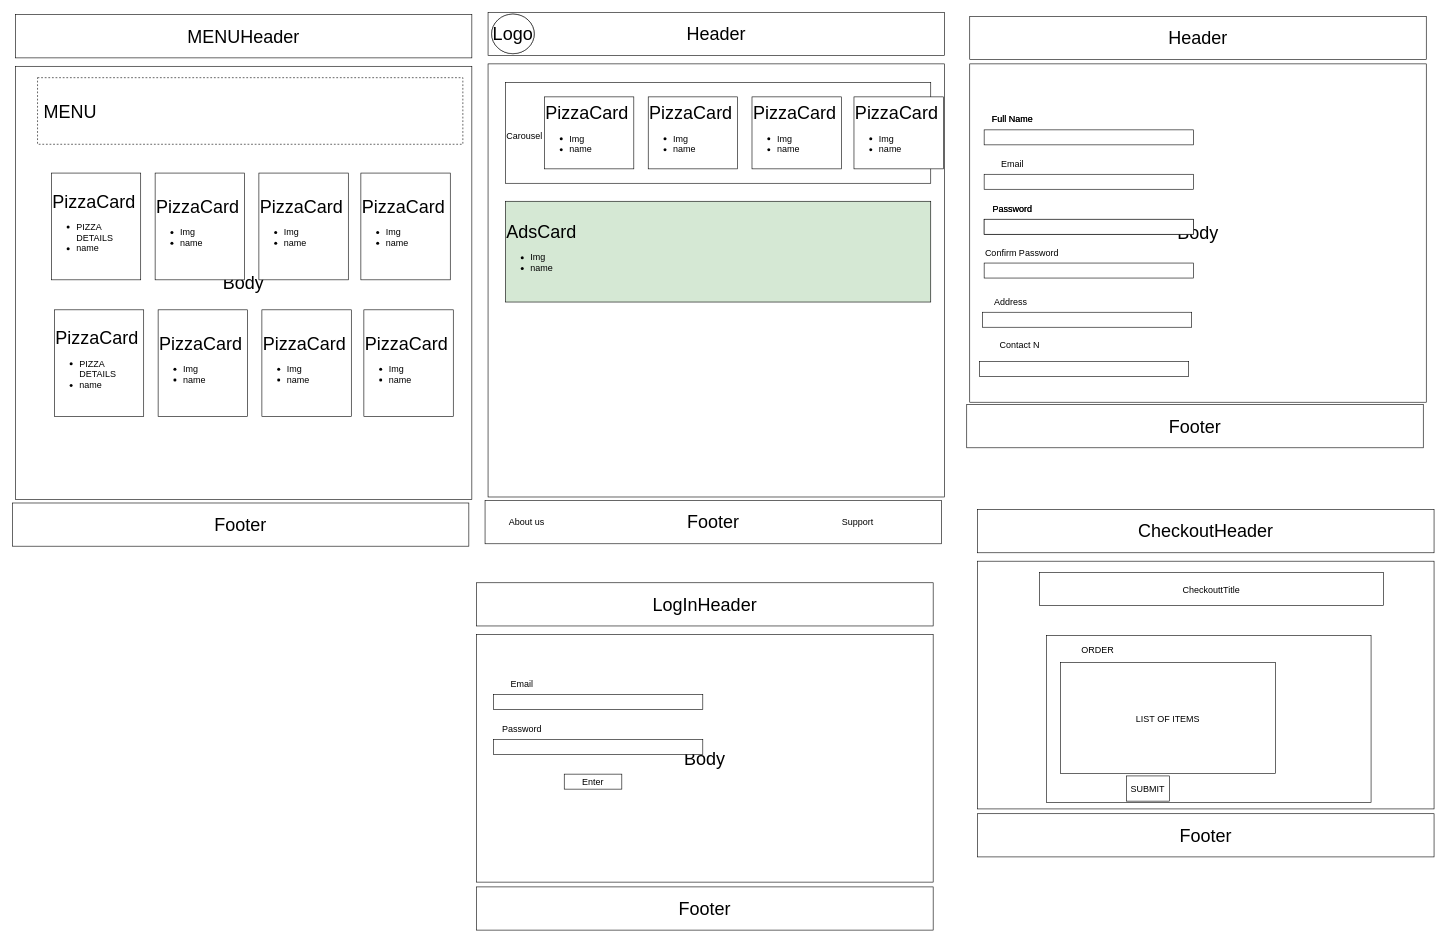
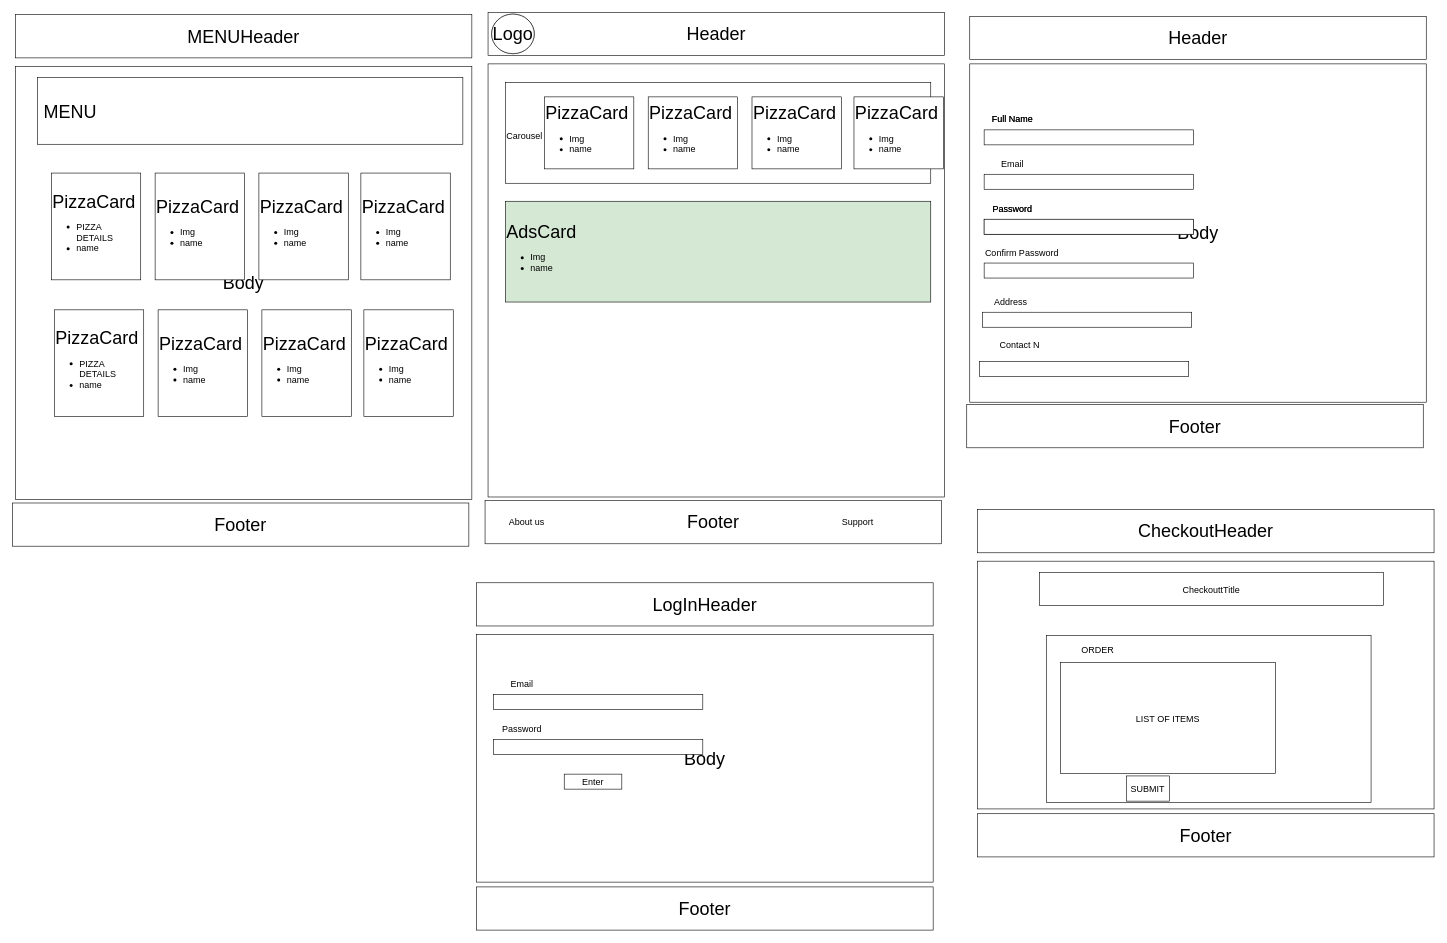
  <mxCell id="0" />
  <mxCell id="1" parent="0" />
  <mxCell id="2" value="&lt;font style=&quot;font-size: 30px&quot;&gt;Header&lt;/font&gt;" style="rounded=0;whiteSpace=wrap;html=1;hachureGap=4;" vertex="1" parent="1"><mxGeometry x="813" y="20" width="761" height="72" as="geometry" /></mxCell>
  <mxCell id="3" value="&lt;font style=&quot;font-size: 30px&quot;&gt;Body&lt;/font&gt;" style="rounded=0;whiteSpace=wrap;html=1;hachureGap=4;" vertex="1" parent="1"><mxGeometry x="813" y="106" width="761" height="722" as="geometry" /></mxCell>
  <mxCell id="4" value="Logo" style="ellipse;whiteSpace=wrap;html=1;hachureGap=4;fontSize=30;" vertex="1" parent="1"><mxGeometry x="819" y="23" width="71" height="66" as="geometry" /></mxCell>
  <mxCell id="5" value="&lt;font style=&quot;font-size: 30px&quot;&gt;Footer&lt;/font&gt;" style="rounded=0;whiteSpace=wrap;html=1;hachureGap=4;" vertex="1" parent="1"><mxGeometry x="808" y="834" width="761" height="72" as="geometry" /></mxCell>
  <mxCell id="6" value="&lt;font style=&quot;font-size: 15px&quot;&gt;Carousel&lt;/font&gt;" style="rounded=0;whiteSpace=wrap;html=1;hachureGap=4;fontSize=30;align=left;" vertex="1" parent="1"><mxGeometry x="842" y="137" width="709" height="168" as="geometry" /></mxCell>
  <mxCell id="7" value="AdsCard&lt;br style=&quot;font-size: 29px&quot;&gt;&lt;ul style=&quot;font-size: 15px&quot;&gt;&lt;li&gt;&lt;font style=&quot;font-size: 15px&quot;&gt;Img&lt;/font&gt;&lt;/li&gt;&lt;li&gt;&lt;font style=&quot;font-size: 15px&quot;&gt;name&lt;/font&gt;&lt;/li&gt;&lt;/ul&gt;" style="rounded=0;whiteSpace=wrap;html=1;hachureGap=4;fontSize=30;align=left;fillColor=#d5e8d4;" vertex="1" parent="1"><mxGeometry x="842" y="335" width="709" height="168" as="geometry" /></mxCell>
  <mxCell id="8" value="&lt;font style=&quot;font-size: 30px&quot;&gt;Body&lt;/font&gt;" style="rounded=0;whiteSpace=wrap;html=1;hachureGap=4;" vertex="1" parent="1"><mxGeometry x="1616" y="106" width="761" height="564" as="geometry" /></mxCell>
  <mxCell id="9" value="" style="rounded=0;whiteSpace=wrap;html=1;hachureGap=4;fontSize=15;" vertex="1" parent="1"><mxGeometry x="1640" y="216" width="349" height="25" as="geometry" /></mxCell>
  <mxCell id="10" value="Full Name" style="text;strokeColor=none;fillColor=none;html=1;align=center;verticalAlign=middle;whiteSpace=wrap;rounded=0;hachureGap=4;fontSize=15;" vertex="1" parent="1"><mxGeometry x="1640" y="183" width="95" height="30" as="geometry" /></mxCell>
  <mxCell id="11" value="" style="rounded=0;whiteSpace=wrap;html=1;hachureGap=4;fontSize=15;" vertex="1" parent="1"><mxGeometry x="1640" y="290" width="349" height="25" as="geometry" /></mxCell>
  <mxCell id="12" value="Email" style="text;strokeColor=none;fillColor=none;html=1;align=center;verticalAlign=middle;whiteSpace=wrap;rounded=0;hachureGap=4;fontSize=15;" vertex="1" parent="1"><mxGeometry x="1640" y="257" width="95" height="30" as="geometry" /></mxCell>
  <mxCell id="13" value="" style="rounded=0;whiteSpace=wrap;html=1;hachureGap=4;fontSize=15;" vertex="1" parent="1"><mxGeometry x="1640" y="365" width="349" height="25" as="geometry" /></mxCell>
  <mxCell id="14" value="Password" style="text;strokeColor=none;fillColor=none;html=1;align=center;verticalAlign=middle;whiteSpace=wrap;rounded=0;hachureGap=4;fontSize=15;" vertex="1" parent="1"><mxGeometry x="1640" y="332" width="95" height="30" as="geometry" /></mxCell>
  <mxCell id="15" value="" style="group" vertex="1" connectable="0" parent="1"><mxGeometry x="907" y="161" width="665" height="120" as="geometry" /></mxCell>
  <mxCell id="16" value="PizzaCard&lt;br style=&quot;font-size: 29px&quot;&gt;&lt;ul style=&quot;font-size: 15px&quot;&gt;&lt;li&gt;&lt;font style=&quot;font-size: 15px&quot;&gt;Img&lt;/font&gt;&lt;/li&gt;&lt;li&gt;&lt;font style=&quot;font-size: 15px&quot;&gt;name&lt;/font&gt;&lt;/li&gt;&lt;/ul&gt;" style="rounded=0;whiteSpace=wrap;html=1;hachureGap=4;fontSize=30;align=left;" vertex="1" parent="15"><mxGeometry width="149" height="120" as="geometry" /></mxCell>
  <mxCell id="17" value="PizzaCard&lt;br style=&quot;font-size: 29px&quot;&gt;&lt;ul style=&quot;font-size: 15px&quot;&gt;&lt;li&gt;&lt;font style=&quot;font-size: 15px&quot;&gt;Img&lt;/font&gt;&lt;/li&gt;&lt;li&gt;&lt;font style=&quot;font-size: 15px&quot;&gt;name&lt;/font&gt;&lt;/li&gt;&lt;/ul&gt;" style="rounded=0;whiteSpace=wrap;html=1;hachureGap=4;fontSize=30;align=left;" vertex="1" parent="15"><mxGeometry x="173" width="149" height="120" as="geometry" /></mxCell>
  <mxCell id="18" value="PizzaCard&lt;br style=&quot;font-size: 29px&quot;&gt;&lt;ul style=&quot;font-size: 15px&quot;&gt;&lt;li&gt;&lt;font style=&quot;font-size: 15px&quot;&gt;Img&lt;/font&gt;&lt;/li&gt;&lt;li&gt;&lt;font style=&quot;font-size: 15px&quot;&gt;name&lt;/font&gt;&lt;/li&gt;&lt;/ul&gt;" style="rounded=0;whiteSpace=wrap;html=1;hachureGap=4;fontSize=30;align=left;" vertex="1" parent="15"><mxGeometry x="346" width="149" height="120" as="geometry" /></mxCell>
  <mxCell id="19" value="PizzaCard&lt;br style=&quot;font-size: 29px&quot;&gt;&lt;ul style=&quot;font-size: 15px&quot;&gt;&lt;li&gt;&lt;font style=&quot;font-size: 15px&quot;&gt;Img&lt;/font&gt;&lt;/li&gt;&lt;li&gt;&lt;font style=&quot;font-size: 15px&quot;&gt;name&lt;/font&gt;&lt;/li&gt;&lt;/ul&gt;" style="rounded=0;whiteSpace=wrap;html=1;hachureGap=4;fontSize=30;align=left;" vertex="1" parent="15"><mxGeometry x="516" width="149" height="120" as="geometry" /></mxCell>
  <mxCell id="20" value="Logo" style="ellipse;whiteSpace=wrap;html=1;hachureGap=4;fontSize=30;" vertex="1" parent="1"><mxGeometry x="819" y="23" width="71" height="66" as="geometry" /></mxCell>
  <mxCell id="21" value="Full Name" style="text;strokeColor=none;fillColor=none;html=1;align=center;verticalAlign=middle;whiteSpace=wrap;rounded=0;hachureGap=4;fontSize=15;" vertex="1" parent="1"><mxGeometry x="1640" y="183" width="95" height="30" as="geometry" /></mxCell>
  <mxCell id="22" value="" style="rounded=0;whiteSpace=wrap;html=1;hachureGap=4;fontSize=15;" vertex="1" parent="1"><mxGeometry x="1640" y="365" width="349" height="25" as="geometry" /></mxCell>
  <mxCell id="23" value="Password" style="text;strokeColor=none;fillColor=none;html=1;align=center;verticalAlign=middle;whiteSpace=wrap;rounded=0;hachureGap=4;fontSize=15;" vertex="1" parent="1"><mxGeometry x="1640" y="332" width="95" height="30" as="geometry" /></mxCell>
  <mxCell id="24" value="&lt;font style=&quot;font-size: 30px&quot;&gt;LogInHeader&lt;/font&gt;" style="rounded=0;whiteSpace=wrap;html=1;hachureGap=4;" vertex="1" parent="1"><mxGeometry x="794" y="971" width="761" height="72" as="geometry" /></mxCell>
  <mxCell id="25" value="&lt;font style=&quot;font-size: 30px&quot;&gt;Footer&lt;/font&gt;" style="rounded=0;whiteSpace=wrap;html=1;hachureGap=4;" vertex="1" parent="1"><mxGeometry x="794" y="1478" width="761" height="72" as="geometry" /></mxCell>
  <mxCell id="26" value="" style="group" vertex="1" connectable="0" parent="1"><mxGeometry x="1629" y="849" width="761" height="579" as="geometry" /></mxCell>
  <mxCell id="27" value="&lt;span style=&quot;font-size: 30px&quot;&gt;CheckoutHeader&lt;/span&gt;" style="rounded=0;whiteSpace=wrap;html=1;hachureGap=4;" vertex="1" parent="26"><mxGeometry width="761" height="72" as="geometry" /></mxCell>
  <mxCell id="28" value="&lt;font style=&quot;font-size: 30px&quot;&gt;Body&lt;/font&gt;" style="rounded=0;whiteSpace=wrap;html=1;hachureGap=4;" vertex="1" parent="26"><mxGeometry y="86" width="761" height="413" as="geometry" /></mxCell>
  <mxCell id="29" value="&lt;font style=&quot;font-size: 30px&quot;&gt;Footer&lt;/font&gt;" style="rounded=0;whiteSpace=wrap;html=1;hachureGap=4;" vertex="1" parent="26"><mxGeometry y="507" width="761" height="72" as="geometry" /></mxCell>
  <mxCell id="30" value="CheckouttTitle" style="rounded=0;whiteSpace=wrap;html=1;hachureGap=4;fontSize=15;" vertex="1" parent="26"><mxGeometry x="103" y="105" width="574" height="55" as="geometry" /></mxCell>
  <mxCell id="31" value="" style="rounded=0;whiteSpace=wrap;html=1;hachureGap=4;fontSize=15;" vertex="1" parent="26"><mxGeometry x="115" y="210" width="541" height="278" as="geometry" /></mxCell>
  <mxCell id="32" value="" style="group" vertex="1" connectable="0" parent="26"><mxGeometry x="138" y="218" width="359" height="268" as="geometry" /></mxCell>
  <mxCell id="33" value="ORDER" style="text;strokeColor=none;fillColor=none;html=1;align=center;verticalAlign=middle;whiteSpace=wrap;rounded=0;hachureGap=4;fontSize=15;" vertex="1" parent="32"><mxGeometry x="15" width="95" height="30" as="geometry" /></mxCell>
  <mxCell id="34" value="LIST OF ITEMS" style="rounded=0;whiteSpace=wrap;html=1;hachureGap=4;fontSize=15;" vertex="1" parent="32"><mxGeometry y="37" width="359" height="185" as="geometry" /></mxCell>
  <mxCell id="35" value="SUBMIT" style="rounded=0;whiteSpace=wrap;html=1;hachureGap=4;fontSize=15;" vertex="1" parent="32"><mxGeometry x="110" y="226" width="72" height="42" as="geometry" /></mxCell>
  <mxCell id="36" value="" style="group" vertex="1" connectable="0" parent="1"><mxGeometry x="794" y="1057" width="761" height="413" as="geometry" /></mxCell>
  <mxCell id="37" value="&lt;font style=&quot;font-size: 30px&quot;&gt;Body&lt;/font&gt;" style="rounded=0;whiteSpace=wrap;html=1;hachureGap=4;" vertex="1" parent="36"><mxGeometry width="761" height="413" as="geometry" /></mxCell>
  <mxCell id="38" value="" style="rounded=0;whiteSpace=wrap;html=1;hachureGap=4;fontSize=15;" vertex="1" parent="36"><mxGeometry x="28" y="100" width="349" height="25" as="geometry" /></mxCell>
  <mxCell id="39" value="Email" style="text;strokeColor=none;fillColor=none;html=1;align=center;verticalAlign=middle;whiteSpace=wrap;rounded=0;hachureGap=4;fontSize=15;" vertex="1" parent="36"><mxGeometry x="28" y="67" width="95" height="30" as="geometry" /></mxCell>
  <mxCell id="40" value="" style="rounded=0;whiteSpace=wrap;html=1;hachureGap=4;fontSize=15;" vertex="1" parent="36"><mxGeometry x="28" y="175" width="349" height="25" as="geometry" /></mxCell>
  <mxCell id="41" value="Password" style="text;strokeColor=none;fillColor=none;html=1;align=center;verticalAlign=middle;whiteSpace=wrap;rounded=0;hachureGap=4;fontSize=15;" vertex="1" parent="36"><mxGeometry x="28" y="142" width="95" height="30" as="geometry" /></mxCell>
  <mxCell id="42" value="Enter" style="rounded=0;whiteSpace=wrap;html=1;hachureGap=4;fontSize=15;" vertex="1" parent="36"><mxGeometry x="146" y="233" width="96" height="25" as="geometry" /></mxCell>
  <mxCell id="43" value="" style="group" vertex="1" connectable="0" parent="1"><mxGeometry x="1632" y="405" width="357" height="222" as="geometry" /></mxCell>
  <mxCell id="44" value="" style="rounded=0;whiteSpace=wrap;html=1;hachureGap=4;fontSize=15;" vertex="1" parent="43"><mxGeometry x="8" y="33" width="349" height="25" as="geometry" /></mxCell>
  <mxCell id="45" value="Confirm Password" style="text;strokeColor=none;fillColor=none;html=1;align=center;verticalAlign=middle;whiteSpace=wrap;rounded=0;hachureGap=4;fontSize=15;" vertex="1" parent="43"><mxGeometry x="8" width="126" height="30" as="geometry" /></mxCell>
  <mxCell id="46" value="" style="group" vertex="1" connectable="0" parent="43"><mxGeometry y="82" width="354" height="140" as="geometry" /></mxCell>
  <mxCell id="47" value="Address" style="text;strokeColor=none;fillColor=none;html=1;align=center;verticalAlign=middle;whiteSpace=wrap;rounded=0;hachureGap=4;fontSize=15;" vertex="1" parent="46"><mxGeometry x="5" width="95" height="30" as="geometry" /></mxCell>
  <mxCell id="48" value="" style="rounded=0;whiteSpace=wrap;html=1;hachureGap=4;fontSize=15;" vertex="1" parent="46"><mxGeometry x="5" y="33" width="349" height="25" as="geometry" /></mxCell>
  <mxCell id="49" value="Contact N" style="text;strokeColor=none;fillColor=none;html=1;align=center;verticalAlign=middle;whiteSpace=wrap;rounded=0;hachureGap=4;fontSize=15;" vertex="1" parent="46"><mxGeometry x="20" y="72" width="95" height="30" as="geometry" /></mxCell>
  <mxCell id="50" value="" style="rounded=0;whiteSpace=wrap;html=1;hachureGap=4;fontSize=15;" vertex="1" parent="46"><mxGeometry y="115" width="349" height="25" as="geometry" /></mxCell>
  <mxCell id="51" value="&lt;font style=&quot;font-size: 30px&quot;&gt;Header&lt;/font&gt;" style="rounded=0;whiteSpace=wrap;html=1;hachureGap=4;" vertex="1" parent="1"><mxGeometry x="1616" y="27" width="761" height="72" as="geometry" /></mxCell>
  <mxCell id="52" value="&lt;font style=&quot;font-size: 30px&quot;&gt;Footer&lt;/font&gt;" style="rounded=0;whiteSpace=wrap;html=1;hachureGap=4;" vertex="1" parent="1"><mxGeometry x="1611" y="674" width="761" height="72" as="geometry" /></mxCell>
  <mxCell id="53" value="About us" style="text;strokeColor=none;fillColor=none;html=1;align=center;verticalAlign=middle;whiteSpace=wrap;rounded=0;hachureGap=4;fontSize=15;" vertex="1" parent="1"><mxGeometry x="830" y="855" width="95" height="30" as="geometry" /></mxCell>
  <mxCell id="54" value="Support" style="text;strokeColor=none;fillColor=none;html=1;align=center;verticalAlign=middle;whiteSpace=wrap;rounded=0;hachureGap=4;fontSize=15;" vertex="1" parent="1"><mxGeometry x="1382" y="855" width="95" height="30" as="geometry" /></mxCell>
  <mxCell id="55" value="&lt;font style=&quot;font-size: 30px&quot;&gt;MENUHeader&lt;/font&gt;" style="rounded=0;whiteSpace=wrap;html=1;hachureGap=4;" vertex="1" parent="1"><mxGeometry x="25" y="24" width="761" height="72" as="geometry" /></mxCell>
  <mxCell id="56" value="&lt;font style=&quot;font-size: 30px&quot;&gt;Body&lt;/font&gt;" style="rounded=0;whiteSpace=wrap;html=1;hachureGap=4;" vertex="1" parent="1"><mxGeometry x="25" y="110" width="761" height="722" as="geometry" /></mxCell>
  <mxCell id="57" value="&lt;font style=&quot;font-size: 30px&quot;&gt;Footer&lt;/font&gt;" style="rounded=0;whiteSpace=wrap;html=1;hachureGap=4;" vertex="1" parent="1"><mxGeometry x="20" y="838" width="761" height="72" as="geometry" /></mxCell>
- <mxCell id="58" value="&lt;span style=&quot;white-space: pre&quot;&gt; &lt;/span&gt;MENU" style="rounded=0;whiteSpace=wrap;html=1;hachureGap=4;fontSize=30;align=left;dashed=1;" vertex="1" parent="1"><mxGeometry x="62" y="129" width="709" height="111" as="geometry" /></mxCell>
+ <mxCell id="58" value="&lt;span style=&quot;white-space: pre&quot;&gt; &lt;/span&gt;MENU" style="rounded=0;whiteSpace=wrap;html=1;hachureGap=4;fontSize=30;align=left;" vertex="1" parent="1"><mxGeometry x="62" y="129" width="709" height="111" as="geometry" /></mxCell>
  <mxCell id="59" value="" style="group" vertex="1" connectable="0" parent="1"><mxGeometry x="85" y="288" width="665" height="178" as="geometry" /></mxCell>
  <mxCell id="60" value="PizzaCard&lt;br style=&quot;font-size: 29px&quot;&gt;&lt;ul style=&quot;font-size: 15px&quot;&gt;&lt;li&gt;PIZZA DETAILS&lt;/li&gt;&lt;li&gt;&lt;font style=&quot;font-size: 15px&quot;&gt;name&lt;/font&gt;&lt;/li&gt;&lt;/ul&gt;" style="rounded=0;whiteSpace=wrap;html=1;hachureGap=4;fontSize=30;align=left;" vertex="1" parent="59"><mxGeometry width="149" height="178" as="geometry" /></mxCell>
  <mxCell id="61" value="PizzaCard&lt;br style=&quot;font-size: 29px&quot;&gt;&lt;ul style=&quot;font-size: 15px&quot;&gt;&lt;li&gt;&lt;font style=&quot;font-size: 15px&quot;&gt;Img&lt;/font&gt;&lt;/li&gt;&lt;li&gt;&lt;font style=&quot;font-size: 15px&quot;&gt;name&lt;/font&gt;&lt;/li&gt;&lt;/ul&gt;" style="rounded=0;whiteSpace=wrap;html=1;hachureGap=4;fontSize=30;align=left;" vertex="1" parent="59"><mxGeometry x="173" width="149" height="178" as="geometry" /></mxCell>
  <mxCell id="62" value="PizzaCard&lt;br style=&quot;font-size: 29px&quot;&gt;&lt;ul style=&quot;font-size: 15px&quot;&gt;&lt;li&gt;&lt;font style=&quot;font-size: 15px&quot;&gt;Img&lt;/font&gt;&lt;/li&gt;&lt;li&gt;&lt;font style=&quot;font-size: 15px&quot;&gt;name&lt;/font&gt;&lt;/li&gt;&lt;/ul&gt;" style="rounded=0;whiteSpace=wrap;html=1;hachureGap=4;fontSize=30;align=left;" vertex="1" parent="59"><mxGeometry x="346" width="149" height="178" as="geometry" /></mxCell>
  <mxCell id="63" value="PizzaCard&lt;br style=&quot;font-size: 29px&quot;&gt;&lt;ul style=&quot;font-size: 15px&quot;&gt;&lt;li&gt;&lt;font style=&quot;font-size: 15px&quot;&gt;Img&lt;/font&gt;&lt;/li&gt;&lt;li&gt;&lt;font style=&quot;font-size: 15px&quot;&gt;name&lt;/font&gt;&lt;/li&gt;&lt;/ul&gt;" style="rounded=0;whiteSpace=wrap;html=1;hachureGap=4;fontSize=30;align=left;" vertex="1" parent="59"><mxGeometry x="516" width="149" height="178" as="geometry" /></mxCell>
  <mxCell id="64" value="" style="group" vertex="1" connectable="0" parent="1"><mxGeometry x="90" y="516" width="665" height="178" as="geometry" /></mxCell>
  <mxCell id="65" value="PizzaCard&lt;br style=&quot;font-size: 29px&quot;&gt;&lt;ul style=&quot;font-size: 15px&quot;&gt;&lt;li&gt;PIZZA DETAILS&lt;/li&gt;&lt;li&gt;&lt;font style=&quot;font-size: 15px&quot;&gt;name&lt;/font&gt;&lt;/li&gt;&lt;/ul&gt;" style="rounded=0;whiteSpace=wrap;html=1;hachureGap=4;fontSize=30;align=left;" vertex="1" parent="64"><mxGeometry width="149" height="178" as="geometry" /></mxCell>
  <mxCell id="66" value="PizzaCard&lt;br style=&quot;font-size: 29px&quot;&gt;&lt;ul style=&quot;font-size: 15px&quot;&gt;&lt;li&gt;&lt;font style=&quot;font-size: 15px&quot;&gt;Img&lt;/font&gt;&lt;/li&gt;&lt;li&gt;&lt;font style=&quot;font-size: 15px&quot;&gt;name&lt;/font&gt;&lt;/li&gt;&lt;/ul&gt;" style="rounded=0;whiteSpace=wrap;html=1;hachureGap=4;fontSize=30;align=left;" vertex="1" parent="64"><mxGeometry x="173" width="149" height="178" as="geometry" /></mxCell>
  <mxCell id="67" value="PizzaCard&lt;br style=&quot;font-size: 29px&quot;&gt;&lt;ul style=&quot;font-size: 15px&quot;&gt;&lt;li&gt;&lt;font style=&quot;font-size: 15px&quot;&gt;Img&lt;/font&gt;&lt;/li&gt;&lt;li&gt;&lt;font style=&quot;font-size: 15px&quot;&gt;name&lt;/font&gt;&lt;/li&gt;&lt;/ul&gt;" style="rounded=0;whiteSpace=wrap;html=1;hachureGap=4;fontSize=30;align=left;" vertex="1" parent="64"><mxGeometry x="346" width="149" height="178" as="geometry" /></mxCell>
  <mxCell id="68" value="PizzaCard&lt;br style=&quot;font-size: 29px&quot;&gt;&lt;ul style=&quot;font-size: 15px&quot;&gt;&lt;li&gt;&lt;font style=&quot;font-size: 15px&quot;&gt;Img&lt;/font&gt;&lt;/li&gt;&lt;li&gt;&lt;font style=&quot;font-size: 15px&quot;&gt;name&lt;/font&gt;&lt;/li&gt;&lt;/ul&gt;" style="rounded=0;whiteSpace=wrap;html=1;hachureGap=4;fontSize=30;align=left;" vertex="1" parent="64"><mxGeometry x="516" width="149" height="178" as="geometry" /></mxCell>
